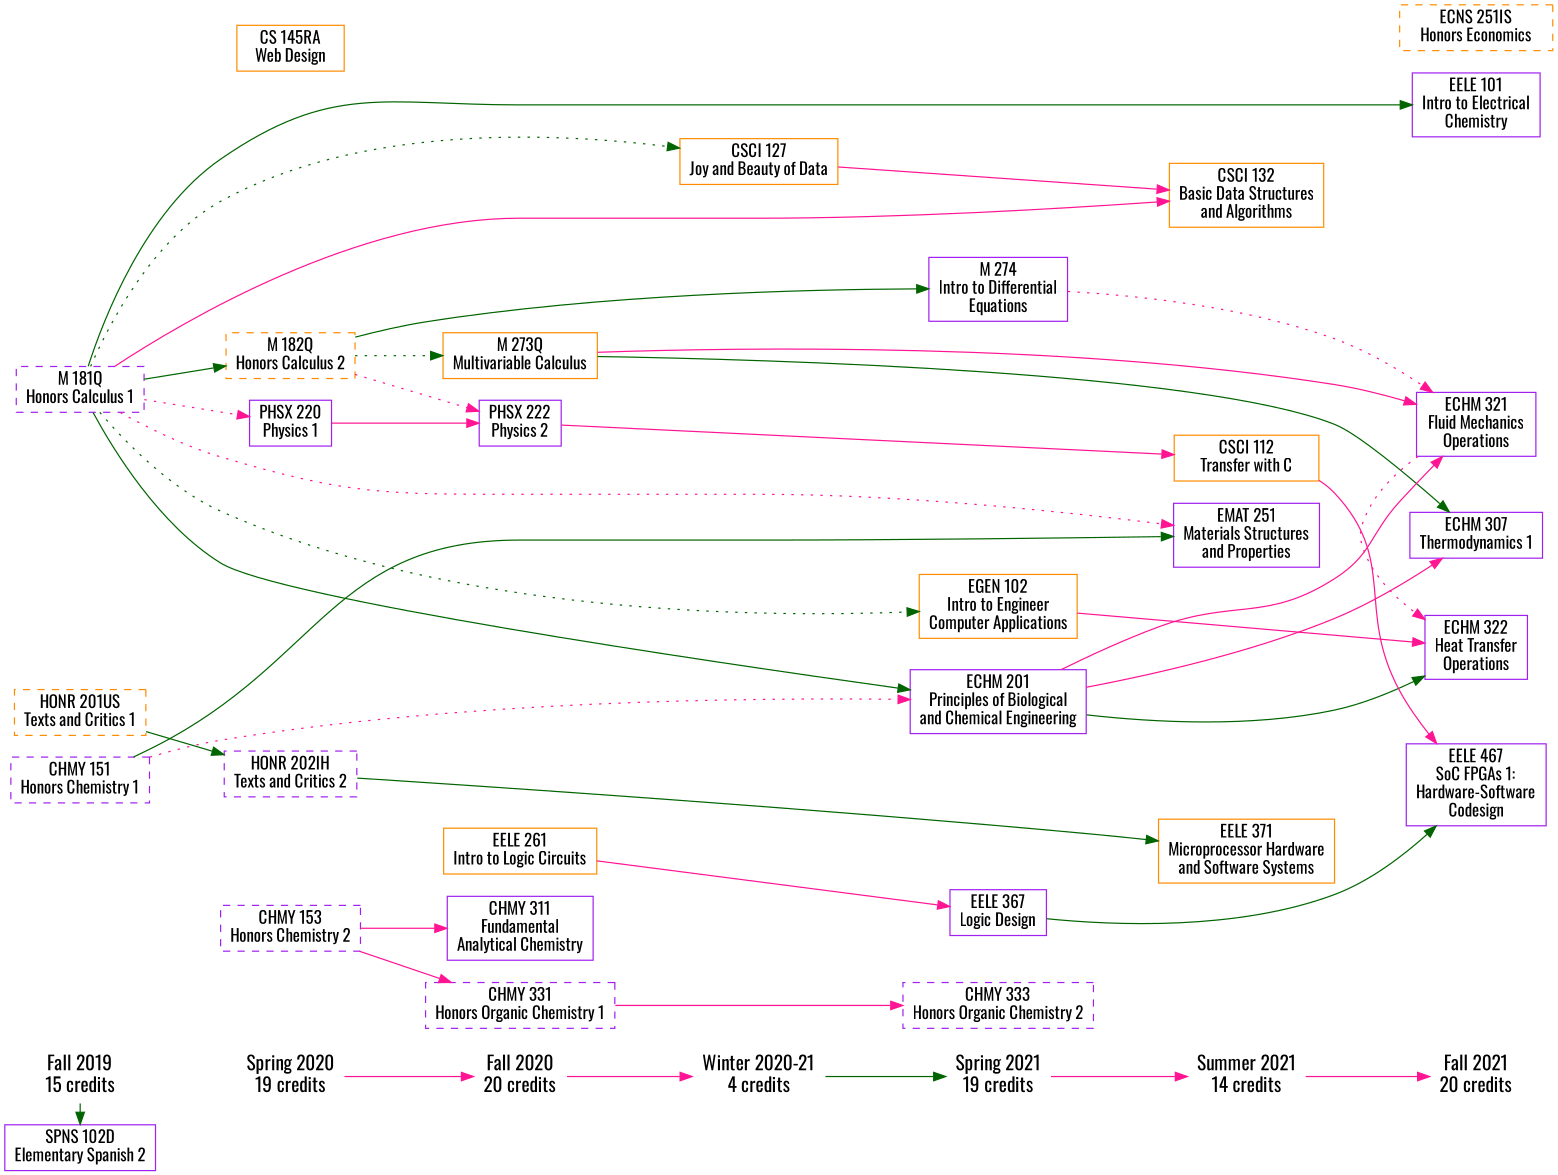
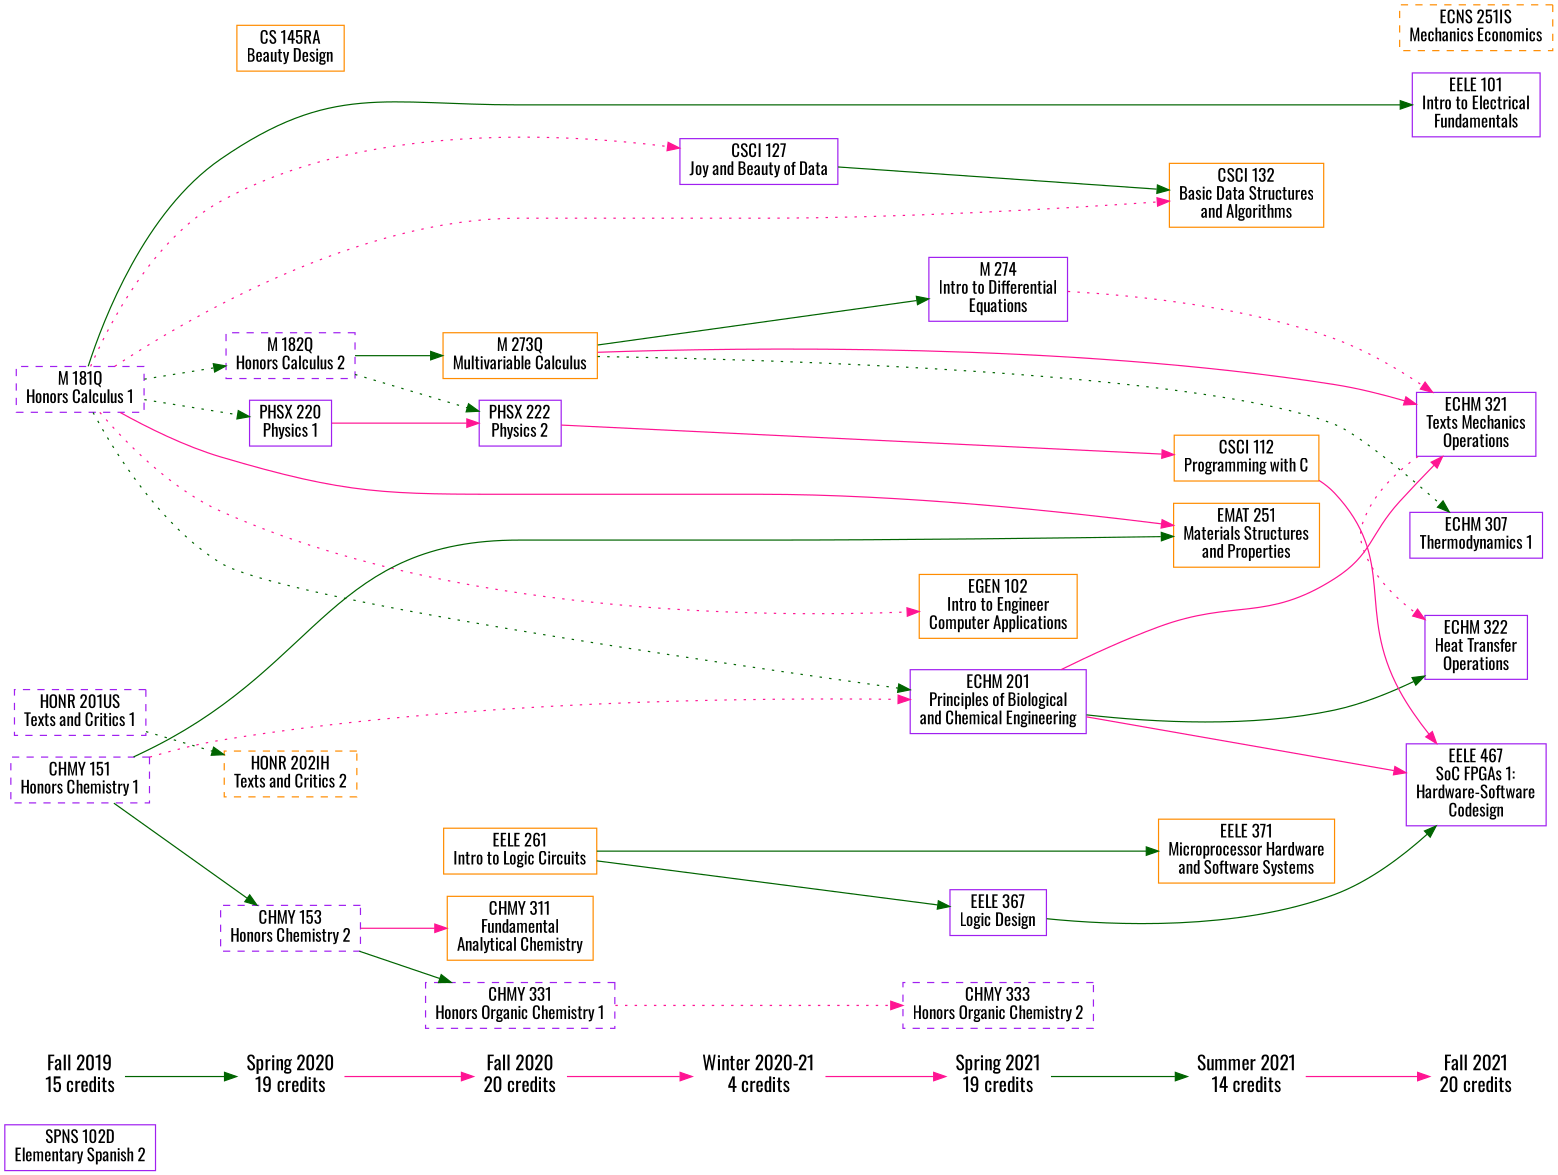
  digraph {
    fontname=Oswald
    rankdir=LR
    ranksep=.75
    node [color=purple fontname=Oswald shape=box]
    edge [color=deeppink fontname=Oswald]
    "Fall 2019" [fontsize=16 label="\N\n15 credits" shape=plaintext]
    "Spring 2020" [color=darkorange fontsize=16 label="\N\n19 credits" shape=plaintext]
    "Fall 2020" [fontsize=16 label="\N\n20 credits" shape=plaintext]
    "Winter 2020-21" [color=darkorange fontsize=16 label="\N\n4 credits" shape=plaintext]
    "Spring 2021" [fontsize=16 label="\N\n19 credits" shape=plaintext]
    "Summer 2021" [fontsize=16 label="\N\n14 credits" shape=plaintext]
    "Fall 2021" [fontsize=16 label="\N\n20 credits" shape=plaintext]
    "SPNS 102D" [label="\N\nElementary Spanish 2"]
    "M 181Q" [label="\N\nHonors Calculus 1" style=dashed]
-   "HONR 201US" [color=darkorange label="\N\nTexts and Critics 1" style=dashed]
+   "HONR 201US" [label="\N\nTexts and Critics 1" style=dashed]
    "CHMY 151" [label="\N\nHonors Chemistry 1" style=dashed]
    "PHSX 220" [label="\N\nPhysics 1"]
-   "M 182Q" [color=darkorange label="\N\nHonors Calculus 2" style=dashed]
-   "HONR 202IH" [label="\N\nTexts and Critics 2" style=dashed]
-   "CS 145RA" [color=darkorange label="\N\nWeb Design"]
+   "M 182Q" [label="\N\nHonors Calculus 2" style=dashed]
+   "HONR 202IH" [color=darkorange label="\N\nTexts and Critics 2" style=dashed]
+   "CS 145RA" [color=darkorange label="\N\nBeauty Design"]
    "CHMY 153" [label="\N\nHonors Chemistry 2" style=dashed]
    "PHSX 222" [label="\N\nPhysics 2"]
    "M 273Q" [color=darkorange label="\N\nMultivariable Calculus"]
    "EELE 261" [color=darkorange label="\N\nIntro to Logic Circuits"]
    "CHMY 331" [label="\N\nHonors Organic Chemistry 1" style=dashed]
-   "CHMY 311" [label="\N\nFundamental\nAnalytical Chemistry"]
-   "CSCI 127" [color=darkorange label="\N\nJoy and Beauty of Data"]
+   "CHMY 311" [color=darkorange label="\N\nFundamental\nAnalytical Chemistry"]
+   "CSCI 127" [label="\N\nJoy and Beauty of Data"]
    "M 274" [label="\N\nIntro to Differential\nEquations"]
    "EGEN 102" [color=darkorange label="\N\nIntro to Engineer\nComputer Applications"]
    "EELE 367" [label="\N\nLogic Design"]
    "ECHM 201" [label="\N\nPrinciples of Biological\nand Chemical Engineering"]
    "CHMY 333" [label="\N\nHonors Organic Chemistry 2" style=dashed]
-   "EMAT 251" [label="\N\nMaterials Structures\nand Properties"]
+   "EMAT 251" [color=darkorange label="\N\nMaterials Structures\nand Properties"]
    "EELE 371" [color=darkorange label="\N\nMicroprocessor Hardware\nand Software Systems"]
    "CSCI 132" [color=darkorange label="\N\nBasic Data Structures\nand Algorithms"]
-   "CSCI 112" [color=darkorange label="\N\nTransfer with C"]
+   "CSCI 112" [color=darkorange label="\N\nProgramming with C"]
    "EELE 467" [label="\N\nSoC FPGAs 1:\nHardware-Software\nCodesign"]
-   "EELE 101" [label="\N\nIntro to Electrical\nChemistry"]
-   "ECNS 251IS" [color=darkorange label="\N\nHonors Economics" style=dashed]
+   "EELE 101" [label="\N\nIntro to Electrical\nFundamentals"]
+   "ECNS 251IS" [color=darkorange label="\N\nMechanics Economics" style=dashed]
    "ECHM 322" [label="\N\nHeat Transfer\nOperations"]
-   "ECHM 321" [label="\N\nFluid Mechanics\nOperations"]
+   "ECHM 321" [label="\N\nTexts Mechanics\nOperations"]
    "ECHM 307" [label="\N\nThermodynamics 1"]
    subgraph sub_1 {
      "Fall 2019"
      "Spring 2020"
      "Fall 2020"
      "Winter 2020-21"
      "Spring 2021"
      "Summer 2021"
      "Fall 2021"
    }
    subgraph sub_2 {
      subgraph sub_3 {
        rank=same
        "Fall 2019"
        "SPNS 102D"
        "M 181Q"
        "HONR 201US"
        "CHMY 151"
      }
      subgraph sub_4 {
        rank=same
        "Spring 2020"
        "PHSX 220"
        "M 182Q"
        "HONR 202IH"
        "CS 145RA"
        "CHMY 153"
      }
      subgraph sub_5 {
        rank=same
        "Fall 2020"
        "PHSX 222"
        "M 273Q"
        "EELE 261"
        "CHMY 331"
        "CHMY 311"
      }
      subgraph sub_6 {
        rank=same
        "Winter 2020-21"
        "CSCI 127"
      }
      subgraph sub_7 {
        rank=same
        "Spring 2021"
        "M 274"
        "EGEN 102"
        "EELE 367"
        "ECHM 201"
        "CHMY 333"
      }
      subgraph sub_8 {
        rank=same
        "Summer 2021"
        "EMAT 251"
        "EELE 371"
        "CSCI 132"
        "CSCI 112"
      }
      subgraph sub_9 {
        rank=same
        "Fall 2021"
        "EELE 467"
        "EELE 101"
        "ECNS 251IS"
        "ECHM 322"
        "ECHM 321"
        "ECHM 307"
      }
    }
-   "Fall 2019" -> "SPNS 102D" [color=darkgreen]
+   "Fall 2019" -> "Spring 2020" [color=darkgreen]
    "Spring 2020" -> "Fall 2020"
    "Fall 2020" -> "Winter 2020-21"
-   "Winter 2020-21" -> "Spring 2021" [color=darkgreen]
-   "Spring 2021" -> "Summer 2021"
+   "Winter 2020-21" -> "Spring 2021"
+   "Spring 2021" -> "Summer 2021" [color=darkgreen]
    "Summer 2021" -> "Fall 2021"
-   "M 181Q" -> "PHSX 220" [style=dotted]
-   "M 181Q" -> "M 182Q" [color=darkgreen]
-   "M 181Q" -> "CSCI 127" [color=darkgreen style=dotted]
-   "M 181Q" -> "EGEN 102" [color=darkgreen style=dotted]
-   "M 181Q" -> "ECHM 201" [color=darkgreen]
-   "M 181Q" -> "EMAT 251" [style=dotted]
-   "M 181Q" -> "CSCI 132"
+   "M 181Q" -> "PHSX 220" [color=darkgreen style=dotted]
+   "M 181Q" -> "M 182Q" [color=darkgreen style=dotted]
+   "M 181Q" -> "CSCI 127" [style=dotted]
+   "M 181Q" -> "EGEN 102" [style=dotted]
+   "M 181Q" -> "ECHM 201" [color=darkgreen style=dotted]
+   "M 181Q" -> "EMAT 251" [style=solid]
+   "M 181Q" -> "CSCI 132" [style=dotted]
    "M 181Q" -> "EELE 101" [color=darkgreen]
-   "HONR 201US" -> "HONR 202IH" [color=darkgreen]
+   "HONR 201US" -> "HONR 202IH" [color=darkgreen style=dotted]
+   "CHMY 151" -> "CHMY 153" [color=darkgreen]
    "CHMY 151" -> "ECHM 201" [style=dotted]
    "CHMY 151" -> "EMAT 251" [color=darkgreen]
    "PHSX 220" -> "PHSX 222"
-   "M 182Q" -> "PHSX 222" [style=dotted]
-   "M 182Q" -> "M 273Q" [color=darkgreen style=dotted]
-   "M 182Q" -> "M 274" [color=darkgreen]
-   "CHMY 153" -> "CHMY 331"
+   "M 182Q" -> "PHSX 222" [color=darkgreen style=dotted]
+   "M 182Q" -> "M 273Q" [color=darkgreen]
+   "M 273Q" -> "M 274" [color=darkgreen]
+   "CHMY 153" -> "CHMY 331" [color=darkgreen]
    "CHMY 153" -> "CHMY 311"
    "PHSX 222" -> "CSCI 112"
    "M 273Q" -> "ECHM 321"
-   "M 273Q" -> "ECHM 307" [color=darkgreen]
-   "EELE 261" -> "EELE 367"
-   "HONR 202IH" -> "EELE 371" [color=darkgreen]
-   "CHMY 331" -> "CHMY 333"
-   "CSCI 127" -> "CSCI 132"
+   "M 273Q" -> "ECHM 307" [color=darkgreen style=dotted]
+   "EELE 261" -> "EELE 367" [color=darkgreen]
+   "EELE 261" -> "EELE 371" [color=darkgreen]
+   "CHMY 331" -> "CHMY 333" [style=dotted]
+   "CSCI 127" -> "CSCI 132" [color=darkgreen]
    "M 274" -> "ECHM 321" [style=dotted]
-   "EGEN 102" -> "ECHM 322"
    "EELE 367" -> "EELE 467" [color=darkgreen]
    "ECHM 201" -> "ECHM 322" [color=darkgreen]
    "ECHM 201" -> "ECHM 321"
-   "ECHM 201" -> "ECHM 307"
+   "ECHM 201" -> "EELE 467"
    "CSCI 112" -> "EELE 467"
    "ECHM 321" -> "ECHM 322" [style=dotted]
  }
